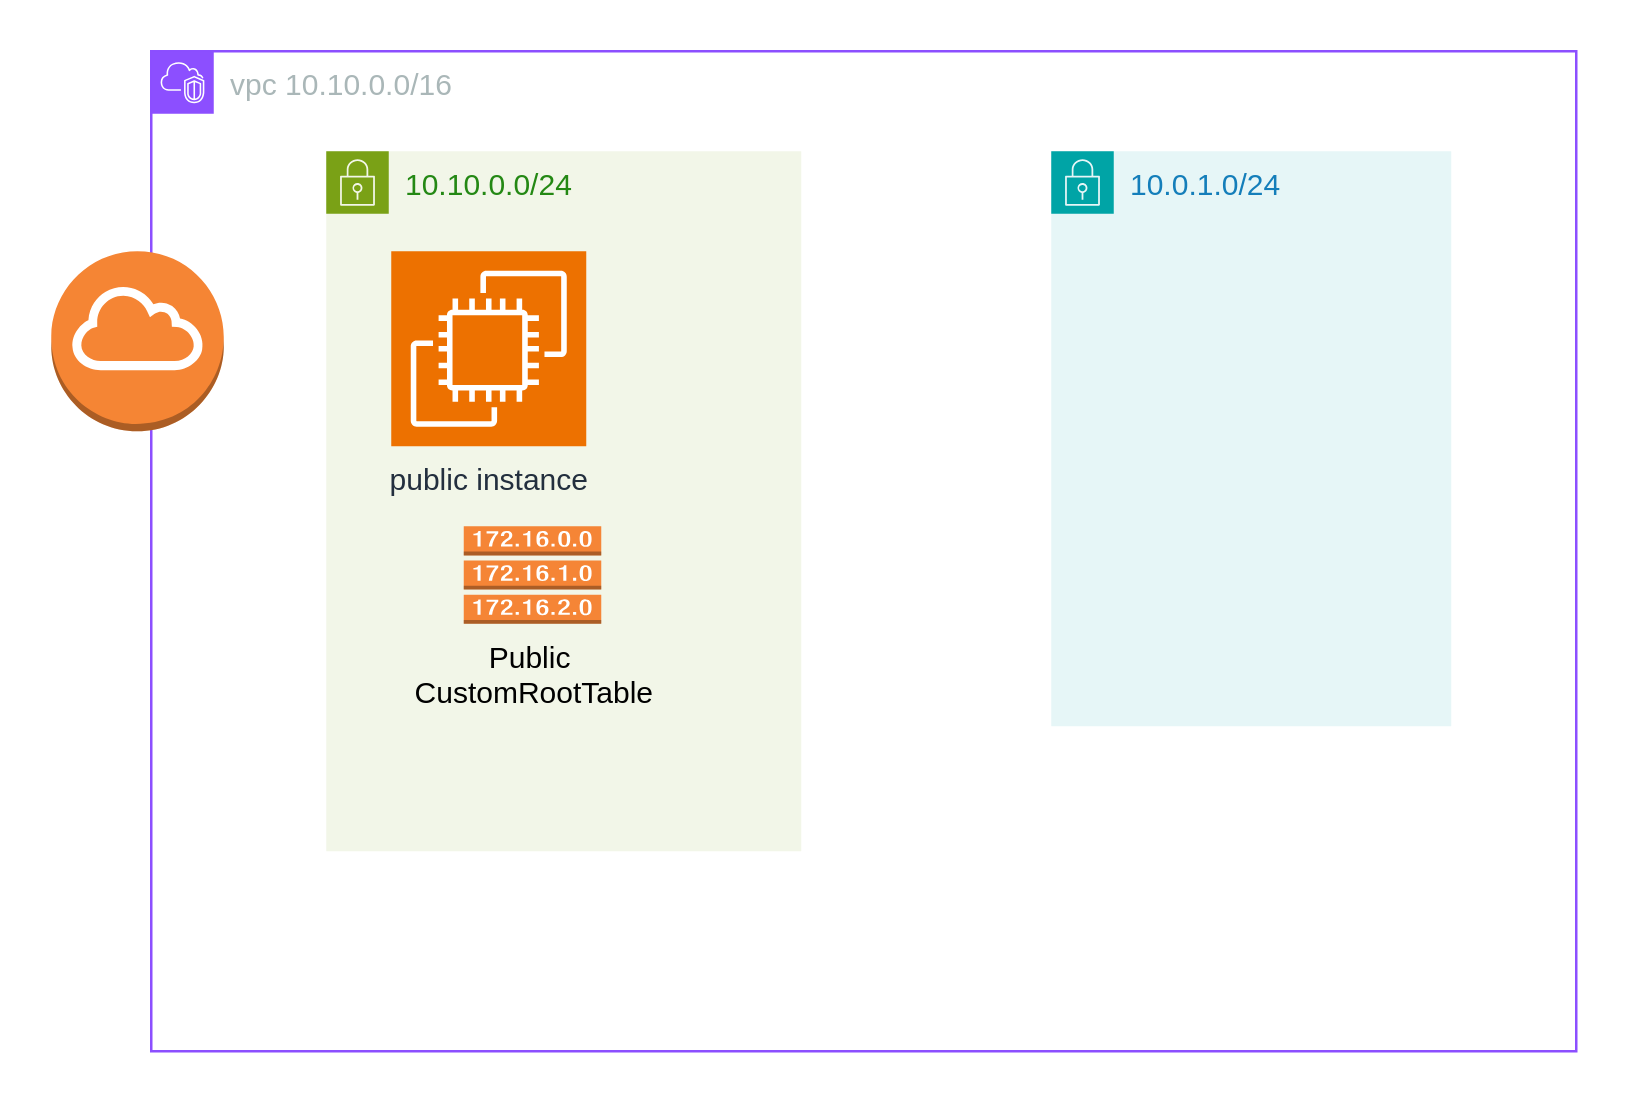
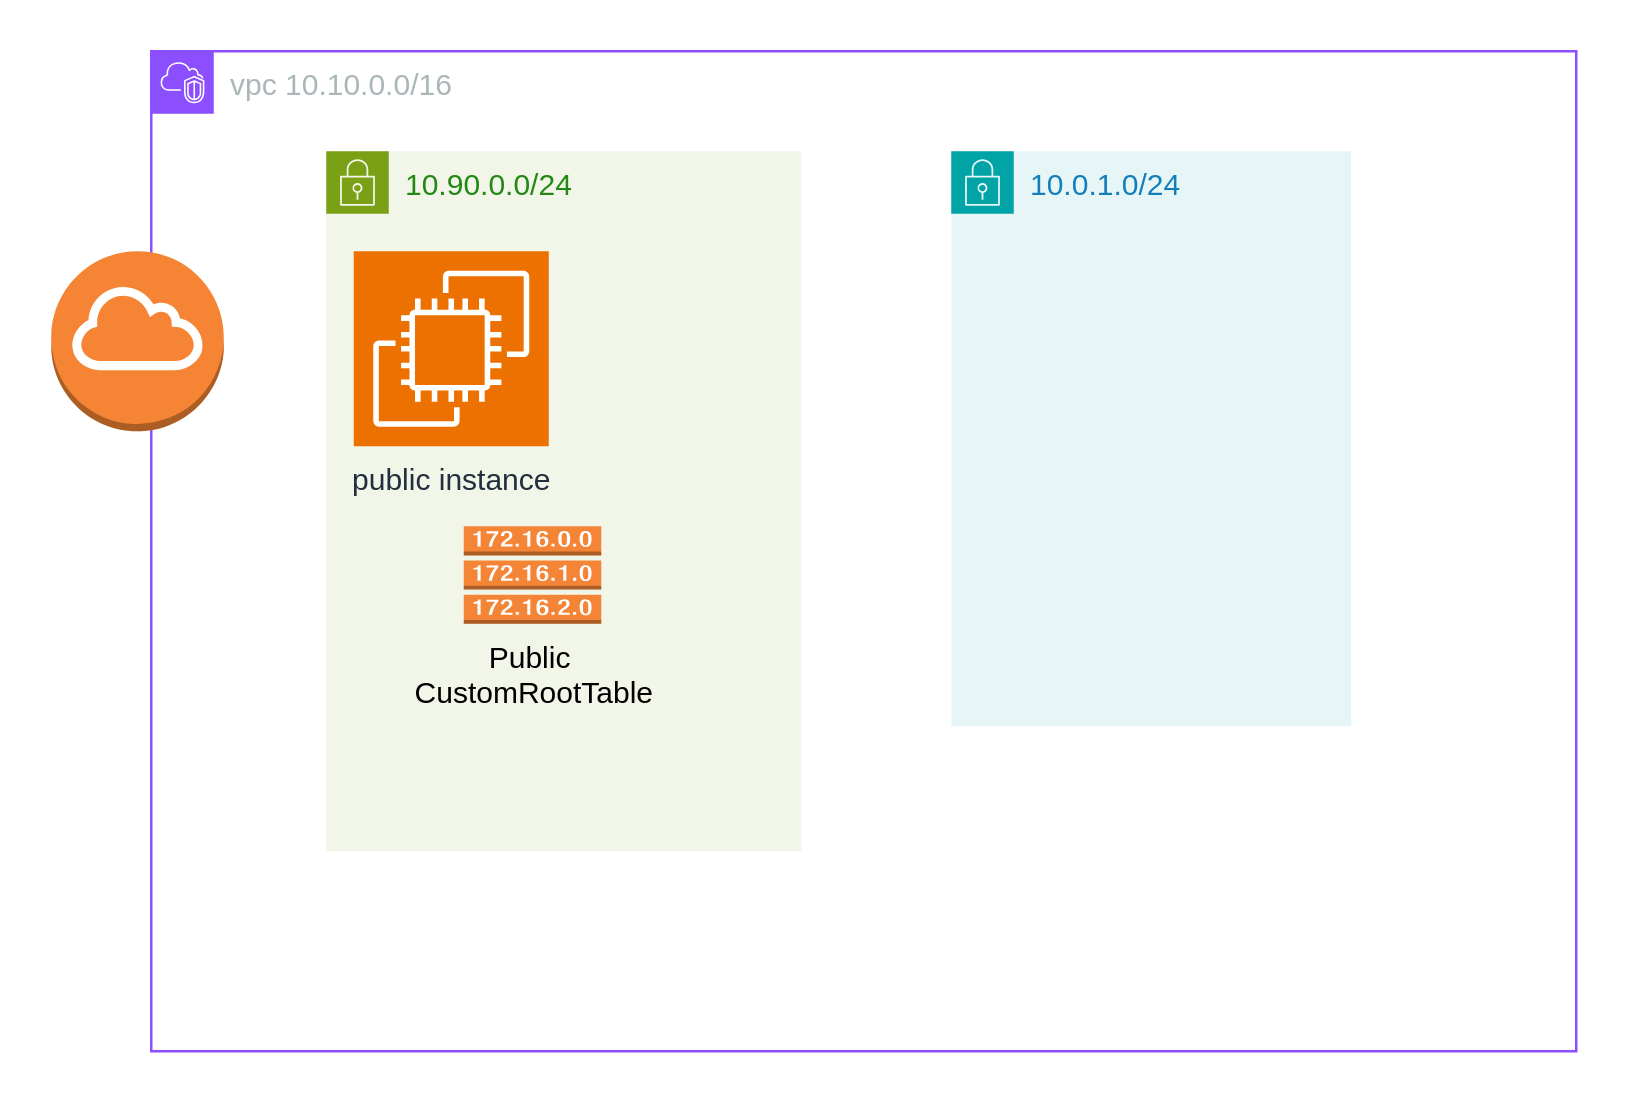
  <mxCell id="0" />
  <mxCell id="1" parent="0" />
  <mxCell id="2" value="vpc 10.10.0.0/16&lt;div&gt;&lt;br&gt;&lt;/div&gt;" style="points=[[0,0],[0.25,0],[0.5,0],[0.75,0],[1,0],[1,0.25],[1,0.5],[1,0.75],[1,1],[0.75,1],[0.5,1],[0.25,1],[0,1],[0,0.75],[0,0.5],[0,0.25]];outlineConnect=0;gradientColor=none;html=1;whiteSpace=wrap;fontSize=12;fontStyle=0;container=1;pointerEvents=0;collapsible=0;recursiveResize=0;shape=mxgraph.aws4.group;grIcon=mxgraph.aws4.group_vpc2;strokeColor=#8C4FFF;fillColor=none;verticalAlign=top;align=left;spacingLeft=30;fontColor=#AAB7B8;dashed=0;" parent="1" vertex="1"><mxGeometry x="60" y="20" width="570" height="400" as="geometry" /></mxCell>
- <mxCell id="3" value="10.0.1.0/24" style="points=[[0,0],[0.25,0],[0.5,0],[0.75,0],[1,0],[1,0.25],[1,0.5],[1,0.75],[1,1],[0.75,1],[0.5,1],[0.25,1],[0,1],[0,0.75],[0,0.5],[0,0.25]];outlineConnect=0;gradientColor=none;html=1;whiteSpace=wrap;fontSize=12;fontStyle=0;container=1;pointerEvents=0;collapsible=0;recursiveResize=0;shape=mxgraph.aws4.group;grIcon=mxgraph.aws4.group_security_group;grStroke=0;strokeColor=#00A4A6;fillColor=#E6F6F7;verticalAlign=top;align=left;spacingLeft=30;fontColor=#147EBA;dashed=0;" parent="2" vertex="1"><mxGeometry x="360" y="40" width="160" height="230" as="geometry" /></mxCell>
- <mxCell id="4" value="10.10.0.0/24" style="points=[[0,0],[0.25,0],[0.5,0],[0.75,0],[1,0],[1,0.25],[1,0.5],[1,0.75],[1,1],[0.75,1],[0.5,1],[0.25,1],[0,1],[0,0.75],[0,0.5],[0,0.25]];outlineConnect=0;gradientColor=none;html=1;whiteSpace=wrap;fontSize=12;fontStyle=0;container=1;pointerEvents=0;collapsible=0;recursiveResize=0;shape=mxgraph.aws4.group;grIcon=mxgraph.aws4.group_security_group;grStroke=0;strokeColor=#7AA116;fillColor=#F2F6E8;verticalAlign=top;align=left;spacingLeft=30;fontColor=#248814;dashed=0;" parent="2" vertex="1"><mxGeometry x="70" y="40" width="190" height="280" as="geometry" /></mxCell>
- <mxCell id="5" value="public instance" style="sketch=0;points=[[0,0,0],[0.25,0,0],[0.5,0,0],[0.75,0,0],[1,0,0],[0,1,0],[0.25,1,0],[0.5,1,0],[0.75,1,0],[1,1,0],[0,0.25,0],[0,0.5,0],[0,0.75,0],[1,0.25,0],[1,0.5,0],[1,0.75,0]];outlineConnect=0;fontColor=#232F3E;fillColor=#ED7100;strokeColor=#ffffff;dashed=0;verticalLabelPosition=bottom;verticalAlign=top;align=center;html=1;fontSize=12;fontStyle=0;aspect=fixed;shape=mxgraph.aws4.resourceIcon;resIcon=mxgraph.aws4.ec2;" parent="4" vertex="1"><mxGeometry x="26" y="40" width="78" height="78" as="geometry" /></mxCell>
+ <mxCell id="3" value="10.0.1.0/24" style="points=[[0,0],[0.25,0],[0.5,0],[0.75,0],[1,0],[1,0.25],[1,0.5],[1,0.75],[1,1],[0.75,1],[0.5,1],[0.25,1],[0,1],[0,0.75],[0,0.5],[0,0.25]];outlineConnect=0;gradientColor=none;html=1;whiteSpace=wrap;fontSize=12;fontStyle=0;container=1;pointerEvents=0;collapsible=0;recursiveResize=0;shape=mxgraph.aws4.group;grIcon=mxgraph.aws4.group_security_group;grStroke=0;strokeColor=#00A4A6;fillColor=#E6F6F7;verticalAlign=top;align=left;spacingLeft=30;fontColor=#147EBA;dashed=0;" parent="2" vertex="1"><mxGeometry x="320" y="40" width="160" height="230" as="geometry" /></mxCell>
+ <mxCell id="4" value="10.90.0.0/24" style="points=[[0,0],[0.25,0],[0.5,0],[0.75,0],[1,0],[1,0.25],[1,0.5],[1,0.75],[1,1],[0.75,1],[0.5,1],[0.25,1],[0,1],[0,0.75],[0,0.5],[0,0.25]];outlineConnect=0;gradientColor=none;html=1;whiteSpace=wrap;fontSize=12;fontStyle=0;container=1;pointerEvents=0;collapsible=0;recursiveResize=0;shape=mxgraph.aws4.group;grIcon=mxgraph.aws4.group_security_group;grStroke=0;strokeColor=#7AA116;fillColor=#F2F6E8;verticalAlign=top;align=left;spacingLeft=30;fontColor=#248814;dashed=0;" parent="2" vertex="1"><mxGeometry x="70" y="40" width="190" height="280" as="geometry" /></mxCell>
+ <mxCell id="5" value="public instance" style="sketch=0;points=[[0,0,0],[0.25,0,0],[0.5,0,0],[0.75,0,0],[1,0,0],[0,1,0],[0.25,1,0],[0.5,1,0],[0.75,1,0],[1,1,0],[0,0.25,0],[0,0.5,0],[0,0.75,0],[1,0.25,0],[1,0.5,0],[1,0.75,0]];outlineConnect=0;fontColor=#232F3E;fillColor=#ED7100;strokeColor=#ffffff;dashed=0;verticalLabelPosition=bottom;verticalAlign=top;align=center;html=1;fontSize=12;fontStyle=0;aspect=fixed;shape=mxgraph.aws4.resourceIcon;resIcon=mxgraph.aws4.ec2;" parent="4" vertex="1"><mxGeometry x="11" y="40" width="78" height="78" as="geometry" /></mxCell>
  <mxCell id="6" value="Public&amp;nbsp;&lt;div&gt;CustomRootTable&lt;/div&gt;" style="outlineConnect=0;dashed=0;verticalLabelPosition=bottom;verticalAlign=top;align=center;html=1;shape=mxgraph.aws3.route_table;fillColor=#F58536;gradientColor=none;" parent="4" vertex="1"><mxGeometry x="55" y="150" width="55" height="39" as="geometry" /></mxCell>
  <mxCell id="7" value="" style="outlineConnect=0;dashed=0;verticalLabelPosition=bottom;verticalAlign=top;align=center;html=1;shape=mxgraph.aws3.internet_gateway;fillColor=#F58534;gradientColor=none;" parent="2" vertex="1"><mxGeometry x="-40" y="80" width="69" height="72" as="geometry" /></mxCell>
